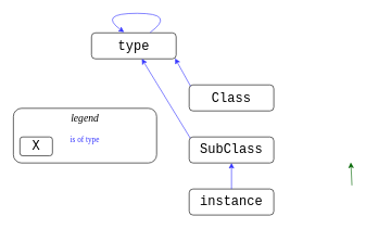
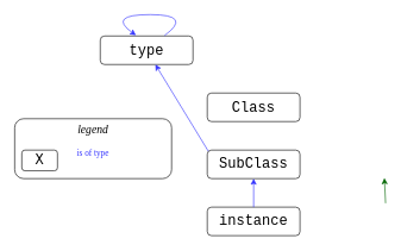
  <mxCell id="0" />
  <mxCell id="1" parent="0" />
  <mxCell id="2" value="&lt;font style=&quot;font-size: 20px;&quot; face=&quot;Courier New&quot;&gt;type&lt;/font&gt;" style="rounded=1;whiteSpace=wrap;html=1;" parent="1" vertex="1"><mxGeometry x="140" y="50" width="130" height="40" as="geometry" /></mxCell>
  <mxCell id="3" value="&lt;font face=&quot;Courier New&quot;&gt;&lt;span style=&quot;font-size: 20px;&quot;&gt;Class&lt;/span&gt;&lt;/font&gt;" style="rounded=1;whiteSpace=wrap;html=1;" parent="1" vertex="1"><mxGeometry x="290" y="130" width="130" height="40" as="geometry" /></mxCell>
  <mxCell id="4" value="&lt;font style=&quot;font-size: 20px;&quot; face=&quot;Courier New&quot;&gt;SubClass&lt;/font&gt;&lt;span style=&quot;color: rgba(0, 0, 0, 0); font-family: monospace; font-size: 0px; text-align: start;&quot;&gt;%3CmxGraphModel%3E%3Croot%3E%3CmxCell%20id%3D%220%22%2F%3E%3CmxCell%20id%3D%221%22%20parent%3D%220%22%2F%3E%3CmxCell%20id%3D%222%22%20value%3D%22%26lt%3Bfont%20style%3D%26quot%3Bfont-size%3A%2020px%3B%26quot%3B%20face%3D%26quot%3BCourier%20New%26quot%3B%26gt%3Btype%26lt%3B%2Ffont%26gt%3B%22%20style%3D%22rounded%3D1%3BwhiteSpace%3Dwrap%3Bhtml%3D1%3B%22%20vertex%3D%221%22%20parent%3D%221%22%3E%3CmxGeometry%20x%3D%22210%22%20y%3D%2240%22%20width%3D%22130%22%20height%3D%2240%22%20as%3D%22geometry%22%2F%3E%3C%2FmxCell%3E%3C%2Froot%3E%3C%2FmxGraphModel%3E&lt;/span&gt;" style="rounded=1;whiteSpace=wrap;html=1;" parent="1" vertex="1"><mxGeometry x="290" y="210" width="130" height="40" as="geometry" /></mxCell>
  <mxCell id="5" value="&lt;font face=&quot;Courier New&quot;&gt;&lt;span style=&quot;font-size: 20px;&quot;&gt;instance&lt;/span&gt;&lt;/font&gt;&lt;span style=&quot;color: rgba(0, 0, 0, 0); font-family: monospace; font-size: 0px; text-align: start;&quot;&gt;%3CmxGraphModel%3E%3Croot%3E%3CmxCell%20id%3D%220%22%2F%3E%3CmxCell%20id%3D%221%22%20parent%3D%220%22%2F%3E%3CmxCell%20id%3D%222%22%20value%3D%22%26lt%3Bfont%20size%3D%26quot%3B1%26quot%3B%20face%3D%26quot%3BVerdana%26quot%3B%26gt%3B%26lt%3Bi%20style%3D%26quot%3Bfont-size%3A%2016px%3B%26quot%3B%26gt%3Blegend%26lt%3B%2Fi%26gt%3B%26lt%3B%2Ffont%26gt%3B%22%20style%3D%22text%3Bhtml%3D1%3BstrokeColor%3Dnone%3BfillColor%3Dnone%3Balign%3Dcenter%3BverticalAlign%3Dmiddle%3BwhiteSpace%3Dwrap%3Brounded%3D0%3BfontFamily%3DCourier%20New%3BfontSize%3D20%3B%22%20vertex%3D%221%22%20parent%3D%221%22%3E%3CmxGeometry%20x%3D%22630%22%20y%3D%22156%22%20width%3D%2260%22%20height%3D%2230%22%20as%3D%22geometry%22%2F%3E%3C%2FmxCell%3E%3C%2Froot%3E%3C%2FmxGraphModel%3E&lt;/span&gt;" style="rounded=1;whiteSpace=wrap;html=1;" parent="1" vertex="1"><mxGeometry x="290" y="290" width="130" height="40" as="geometry" /></mxCell>
  <mxCell id="6" value="" style="endArrow=classic;html=1;fontFamily=Courier New;fontSize=20;exitX=0.5;exitY=0;exitDx=0;exitDy=0;entryX=0.5;entryY=1;entryDx=0;entryDy=0;strokeColor=#3333FF;" parent="1" source="5" target="4" edge="1"><mxGeometry width="50" height="50" relative="1" as="geometry"><mxPoint x="320" y="360" as="sourcePoint" /><mxPoint x="370" y="310" as="targetPoint" /></mxGeometry></mxCell>
  <mxCell id="7" value="" style="endArrow=classic;html=1;fontFamily=Courier New;fontSize=20;exitX=0.012;exitY=0.042;exitDx=0;exitDy=0;strokeColor=#3333FF;exitPerimeter=0;" parent="1" source="4" target="2" edge="1"><mxGeometry width="50" height="50" relative="1" as="geometry"><mxPoint x="285" y="210" as="sourcePoint" /><mxPoint x="285" y="170" as="targetPoint" /></mxGeometry></mxCell>
- <mxCell id="8" value="" style="endArrow=classic;html=1;fontFamily=Courier New;fontSize=20;exitX=0.015;exitY=0.043;exitDx=0;exitDy=0;strokeColor=#3333FF;exitPerimeter=0;entryX=0.987;entryY=0.981;entryDx=0;entryDy=0;entryPerimeter=0;" parent="1" source="3" target="2" edge="1"><mxGeometry width="50" height="50" relative="1" as="geometry"><mxPoint x="301.56" y="221.68" as="sourcePoint" /><mxPoint x="227.219" y="100" as="targetPoint" /></mxGeometry></mxCell>
  <mxCell id="9" value="" style="curved=1;endArrow=classic;html=1;strokeColor=#3333FF;fontFamily=Courier New;fontSize=20;exitX=0.693;exitY=-0.016;exitDx=0;exitDy=0;exitPerimeter=0;" parent="1" edge="1" source="2"><mxGeometry width="50" height="50" relative="1" as="geometry"><mxPoint x="270" y="70" as="sourcePoint" /><mxPoint x="190" y="49" as="targetPoint" /><Array as="points"><mxPoint x="270" y="20" /><mxPoint x="150" y="20" /></Array></mxGeometry></mxCell>
  <mxCell id="10" value="" style="endArrow=classic;html=1;fontFamily=Courier New;fontSize=20;exitX=1;exitY=0.5;exitDx=0;exitDy=0;strokeColor=#006600;entryX=0;entryY=0.5;entryDx=0;entryDy=0;" parent="1" edge="1"><mxGeometry width="50" height="50" relative="1" as="geometry"><mxPoint x="540" y="284.5" as="sourcePoint" /><mxPoint x="538.31" y="249.24" as="targetPoint" /></mxGeometry></mxCell>
  <mxCell id="11" value="" style="rounded=1;whiteSpace=wrap;html=1;fontFamily=Verdana;fontSize=12;fontColor=#006600;strokeWidth=1;" parent="1" vertex="1"><mxGeometry x="20" y="166" width="220" height="84" as="geometry" /></mxCell>
  <mxCell id="12" value="&lt;font face=&quot;Courier New&quot;&gt;&lt;span style=&quot;font-size: 20px;&quot;&gt;X&lt;/span&gt;&lt;/font&gt;" style="rounded=1;whiteSpace=wrap;html=1;" parent="1" vertex="1"><mxGeometry x="30" y="210" width="50" height="29" as="geometry" /></mxCell>
  <mxCell id="13" value="&lt;font style=&quot;font-size: 12px;&quot; color=&quot;#3333ff&quot;&gt;is of type&lt;/font&gt;" style="text;html=1;strokeColor=none;fillColor=none;align=center;verticalAlign=middle;whiteSpace=wrap;rounded=0;fontFamily=Verdana;fontSize=20;" parent="1" vertex="1"><mxGeometry x="80" y="196" width="100" height="30" as="geometry" /></mxCell>
  <mxCell id="14" value="&lt;font size=&quot;1&quot; face=&quot;Verdana&quot;&gt;&lt;i style=&quot;font-size: 16px;&quot;&gt;legend&lt;/i&gt;&lt;/font&gt;" style="text;html=1;strokeColor=none;fillColor=none;align=center;verticalAlign=middle;whiteSpace=wrap;rounded=0;fontFamily=Courier New;fontSize=20;" vertex="1" parent="1"><mxGeometry x="100" y="166" width="60" height="30" as="geometry" /></mxCell>
